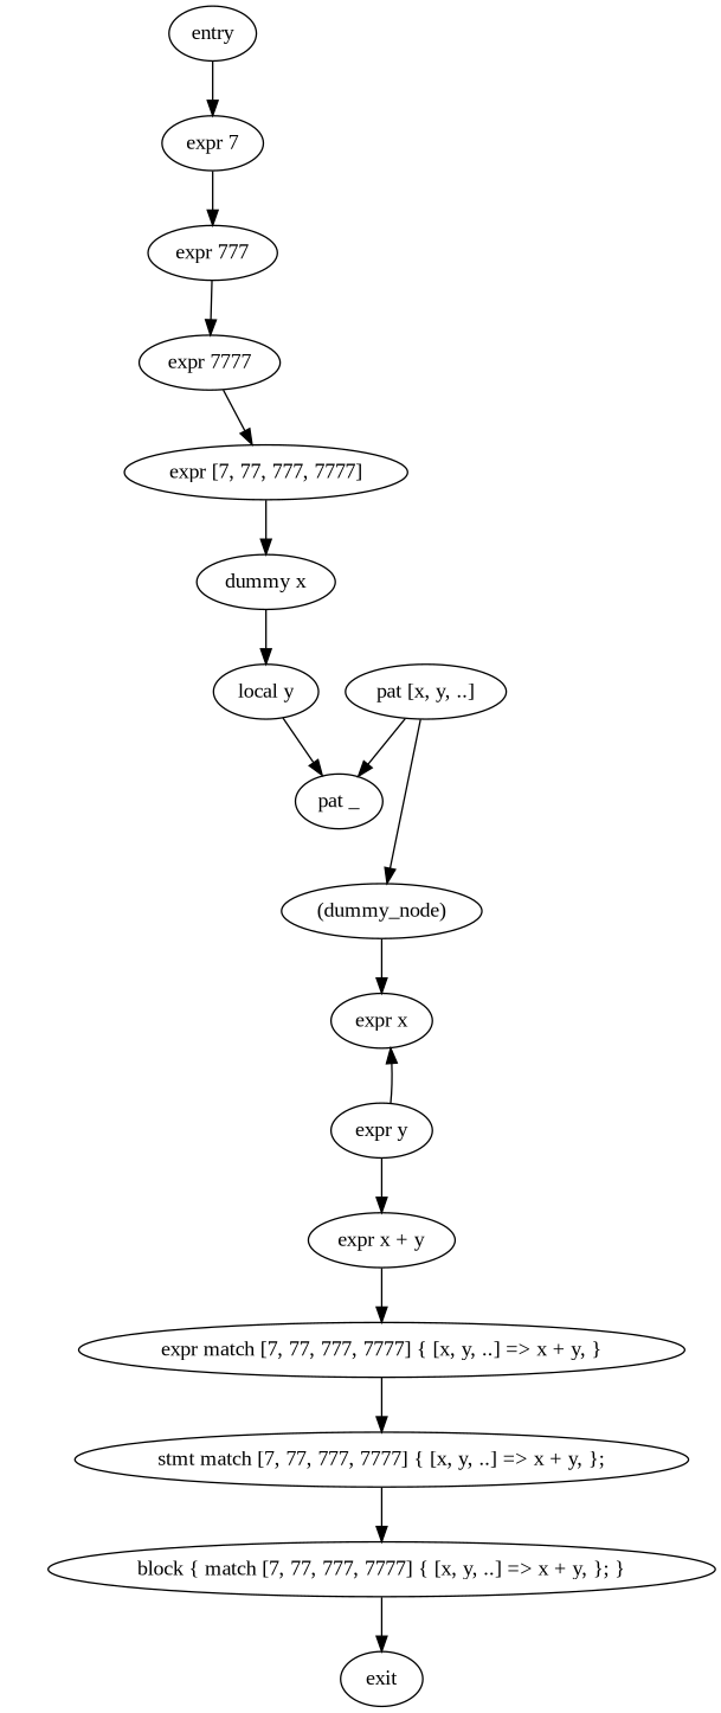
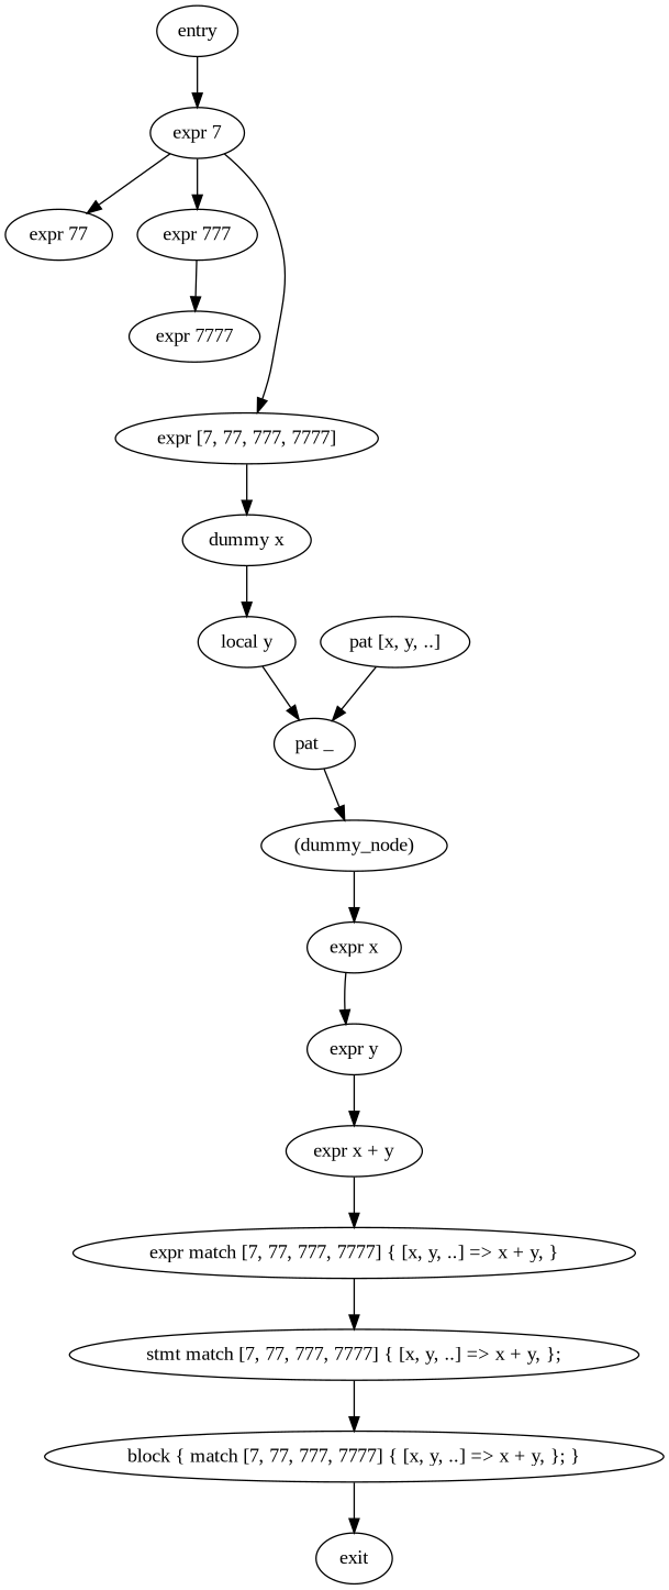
  digraph {
    fontname="Liberation Serif"
    node [fontname="Liberation Serif"]
    edge [fontname="Liberation Serif"]
    n1 [label=entry]
    n2 [label="expr 7"]
+   n3 [label="expr 77"]
    n4 [label="expr 777"]
    n5 [label=exit]
    n6 [label="expr 7777"]
    n7 [label="expr [7, 77, 777, 7777]"]
    n8 [label="dummy x"]
    n9 [label="local y"]
    n10 [label="expr match [7, 77, 777, 7777] { [x, y, ..] => x + y, }"]
    n11 [label="stmt match [7, 77, 777, 7777] { [x, y, ..] => x + y, };"]
    n12 [label="block { match [7, 77, 777, 7777] { [x, y, ..] => x + y, }; }"]
    n13 [label="(dummy_node)"]
    n14 [label="expr x"]
    n15 [label="expr y"]
    n16 [label="pat _"]
    n17 [label="pat [x, y, ..]"]
    n18 [label="expr x + y"]
    n1 -> n2
+   n2 -> n3
    n2 -> n4
    n4 -> n6
-   n6 -> n7
+   n2 -> n7
    n7 -> n8
    n8 -> n9
    n9 -> n16
    n10 -> n11
    n11 -> n12
    n12 -> n5
    n13 -> n14
-   n15 -> n14
+   n14 -> n15
    n15 -> n18
-   n17 -> n13
+   n16 -> n13
    n17 -> n16
    n18 -> n10
  }
